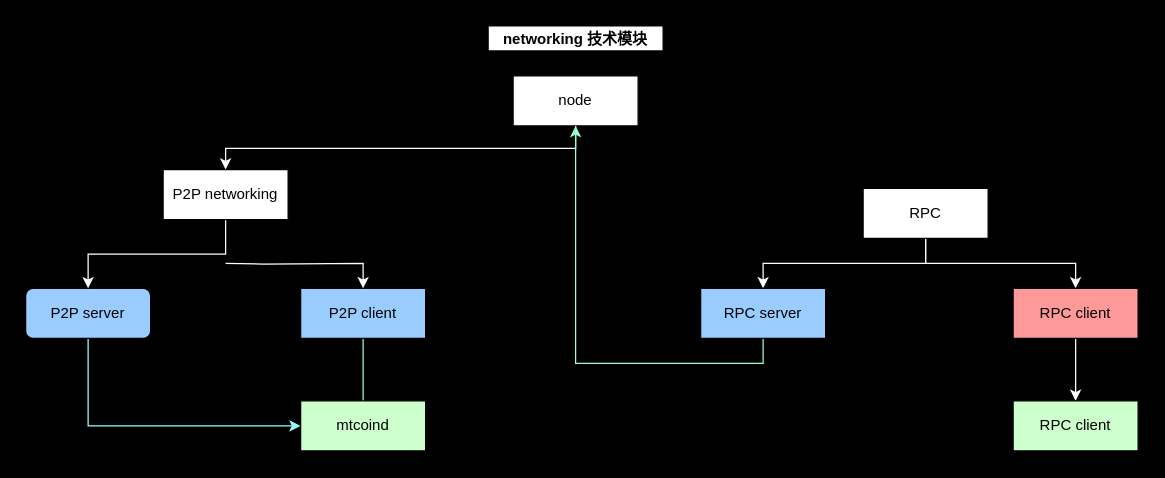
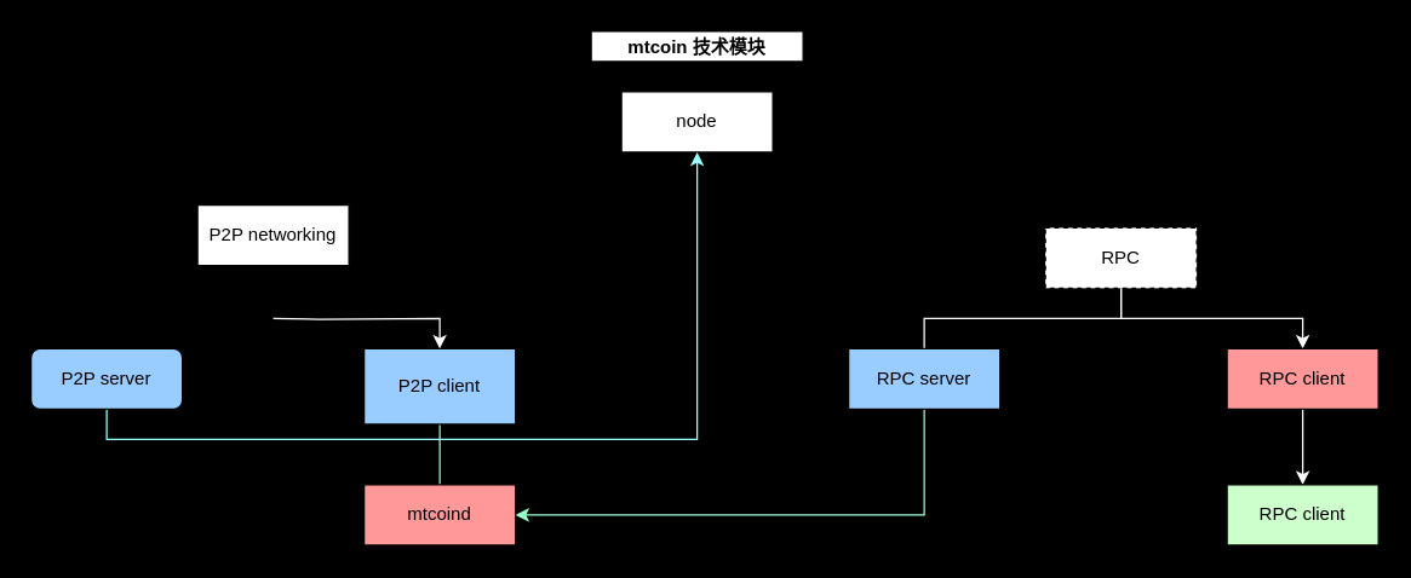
  <mxCell id="0" />
  <mxCell id="1" parent="0" />
- <mxCell id="2" value="networking 技术模块" style="swimlane;startSize=20;horizontal=1;childLayout=treeLayout;horizontalTree=0;resizable=0;containerType=tree;" vertex="1" parent="1"><mxGeometry x="390" y="20" width="140" height="190" as="geometry" /></mxCell>
+ <mxCell id="2" value="mtcoin 技术模块" style="swimlane;startSize=20;horizontal=1;childLayout=treeLayout;horizontalTree=0;resizable=0;containerType=tree;" vertex="1" parent="1"><mxGeometry x="390" y="20" width="140" height="190" as="geometry" /></mxCell>
  <mxCell id="3" value="node" style="whiteSpace=wrap;html=1;" vertex="1" parent="2"><mxGeometry x="20" y="40" width="100" height="40" as="geometry" /></mxCell>
- <mxCell id="4" style="edgeStyle=orthogonalEdgeStyle;rounded=0;orthogonalLoop=1;jettySize=auto;html=1;exitX=0.5;exitY=1;exitDx=0;exitDy=0;strokeColor=#99FFFF;entryX=0;entryY=0.5;entryDx=0;entryDy=0;" edge="1" parent="1" source="5" target="19"><mxGeometry relative="1" as="geometry" /></mxCell>
+ <mxCell id="4" style="edgeStyle=orthogonalEdgeStyle;rounded=0;orthogonalLoop=1;jettySize=auto;html=1;exitX=0.5;exitY=1;exitDx=0;exitDy=0;strokeColor=#99FFFF;" edge="1" parent="1" source="5" target="3"><mxGeometry relative="1" as="geometry" /></mxCell>
  <mxCell id="5" value="P2P server" style="whiteSpace=wrap;html=1;fillColor=#99CCFF;rounded=1;" vertex="1" parent="1"><mxGeometry x="20" y="230" width="100" height="40" as="geometry" /></mxCell>
- <mxCell id="6" style="edgeStyle=orthogonalEdgeStyle;rounded=0;orthogonalLoop=1;jettySize=auto;html=1;exitX=0.5;exitY=1;exitDx=0;exitDy=0;strokeColor=#FFFFFF;" edge="1" parent="1" source="10" target="5"><mxGeometry relative="1" as="geometry" /></mxCell>
  <mxCell id="7" style="edgeStyle=orthogonalEdgeStyle;rounded=0;orthogonalLoop=1;jettySize=auto;html=1;exitX=0.5;exitY=1;exitDx=0;exitDy=0;strokeColor=#99FFCC;" edge="1" parent="1" source="8"><mxGeometry relative="1" as="geometry"><mxPoint x="290" y="350" as="targetPoint" /></mxGeometry></mxCell>
- <mxCell id="8" value="P2P client" style="whiteSpace=wrap;html=1;fillColor=#99CCFF;" vertex="1" parent="1"><mxGeometry x="240" y="230" width="100" height="40" as="geometry" /></mxCell>
+ <mxCell id="8" value="P2P client" style="whiteSpace=wrap;html=1;fillColor=#99CCFF;" vertex="1" parent="1"><mxGeometry x="240" y="230" width="100" height="50" as="geometry" /></mxCell>
  <mxCell id="9" style="edgeStyle=orthogonalEdgeStyle;rounded=0;orthogonalLoop=1;jettySize=auto;html=1;entryX=0.5;entryY=0;entryDx=0;entryDy=0;strokeColor=#FFFFFF;" edge="1" parent="1" target="8"><mxGeometry relative="1" as="geometry"><mxPoint x="180" y="210" as="sourcePoint" /></mxGeometry></mxCell>
  <mxCell id="10" value="P2P networking" style="whiteSpace=wrap;html=1;" vertex="1" parent="1"><mxGeometry x="130" y="135" width="100" height="40" as="geometry" /></mxCell>
- <mxCell id="11" value="" style="edgeStyle=elbowEdgeStyle;elbow=vertical;html=1;rounded=0;strokeColor=#FFFFFF;" edge="1" parent="1" source="3" target="10"><mxGeometry relative="1" as="geometry" /></mxCell>
- <mxCell id="12" style="edgeStyle=orthogonalEdgeStyle;rounded=0;orthogonalLoop=1;jettySize=auto;html=1;exitX=0.5;exitY=1;exitDx=0;exitDy=0;entryX=0.5;entryY=0;entryDx=0;entryDy=0;strokeColor=#FFFFFF;" edge="1" parent="1" source="14" target="16"><mxGeometry relative="1" as="geometry" /></mxCell>
+ <mxCell id="12" style="edgeStyle=orthogonalEdgeStyle;rounded=0;orthogonalLoop=1;jettySize=auto;html=1;exitX=0.5;exitY=1;exitDx=0;exitDy=0;entryX=0.5;entryY=0;entryDx=0;entryDy=0;strokeColor=#FFFFFF;endArrow=none;" edge="1" parent="1" source="14" target="16"><mxGeometry relative="1" as="geometry" /></mxCell>
  <mxCell id="13" style="edgeStyle=orthogonalEdgeStyle;rounded=0;orthogonalLoop=1;jettySize=auto;html=1;exitX=0.5;exitY=1;exitDx=0;exitDy=0;entryX=0.5;entryY=0;entryDx=0;entryDy=0;strokeColor=#FFFFFF;" edge="1" parent="1" source="14" target="18"><mxGeometry relative="1" as="geometry" /></mxCell>
- <mxCell id="14" value="RPC" style="whiteSpace=wrap;html=1;" vertex="1" parent="1"><mxGeometry x="690" y="150" width="100" height="40" as="geometry" /></mxCell>
- <mxCell id="15" style="edgeStyle=orthogonalEdgeStyle;rounded=0;orthogonalLoop=1;jettySize=auto;html=1;exitX=0.5;exitY=1;exitDx=0;exitDy=0;strokeColor=#99FFCC;" edge="1" parent="1" source="16" target="3"><mxGeometry relative="1" as="geometry"><mxPoint x="290" y="350" as="targetPoint" /></mxGeometry></mxCell>
+ <mxCell id="14" value="RPC" style="whiteSpace=wrap;html=1;dashed=1;" vertex="1" parent="1"><mxGeometry x="690" y="150" width="100" height="40" as="geometry" /></mxCell>
+ <mxCell id="15" style="edgeStyle=orthogonalEdgeStyle;rounded=0;orthogonalLoop=1;jettySize=auto;html=1;exitX=0.5;exitY=1;exitDx=0;exitDy=0;strokeColor=#99FFCC;entryX=1;entryY=0.5;entryDx=0;entryDy=0;" edge="1" parent="1" source="16" target="19"><mxGeometry relative="1" as="geometry"><mxPoint x="290" y="350" as="targetPoint" /></mxGeometry></mxCell>
  <mxCell id="16" value="RPC server" style="whiteSpace=wrap;html=1;fillColor=#99CCFF;" vertex="1" parent="1"><mxGeometry x="560" y="230" width="100" height="40" as="geometry" /></mxCell>
  <mxCell id="17" style="edgeStyle=orthogonalEdgeStyle;rounded=0;orthogonalLoop=1;jettySize=auto;html=1;exitX=0.5;exitY=1;exitDx=0;exitDy=0;entryX=0.5;entryY=0;entryDx=0;entryDy=0;strokeColor=#FFFFFF;" edge="1" parent="1" source="18" target="20"><mxGeometry relative="1" as="geometry" /></mxCell>
  <mxCell id="18" value="RPC client" style="whiteSpace=wrap;html=1;fillColor=#FF9999;" vertex="1" parent="1"><mxGeometry x="810" y="230" width="100" height="40" as="geometry" /></mxCell>
- <mxCell id="19" value="mtcoind" style="whiteSpace=wrap;html=1;fillColor=#CCFFCC;" vertex="1" parent="1"><mxGeometry x="240" y="320" width="100" height="40" as="geometry" /></mxCell>
+ <mxCell id="19" value="mtcoind" style="whiteSpace=wrap;html=1;fillColor=#ff9999;" vertex="1" parent="1"><mxGeometry x="240" y="320" width="100" height="40" as="geometry" /></mxCell>
  <mxCell id="20" value="RPC client" style="whiteSpace=wrap;html=1;fillColor=#CCFFCC;" vertex="1" parent="1"><mxGeometry x="810" y="320" width="100" height="40" as="geometry" /></mxCell>
